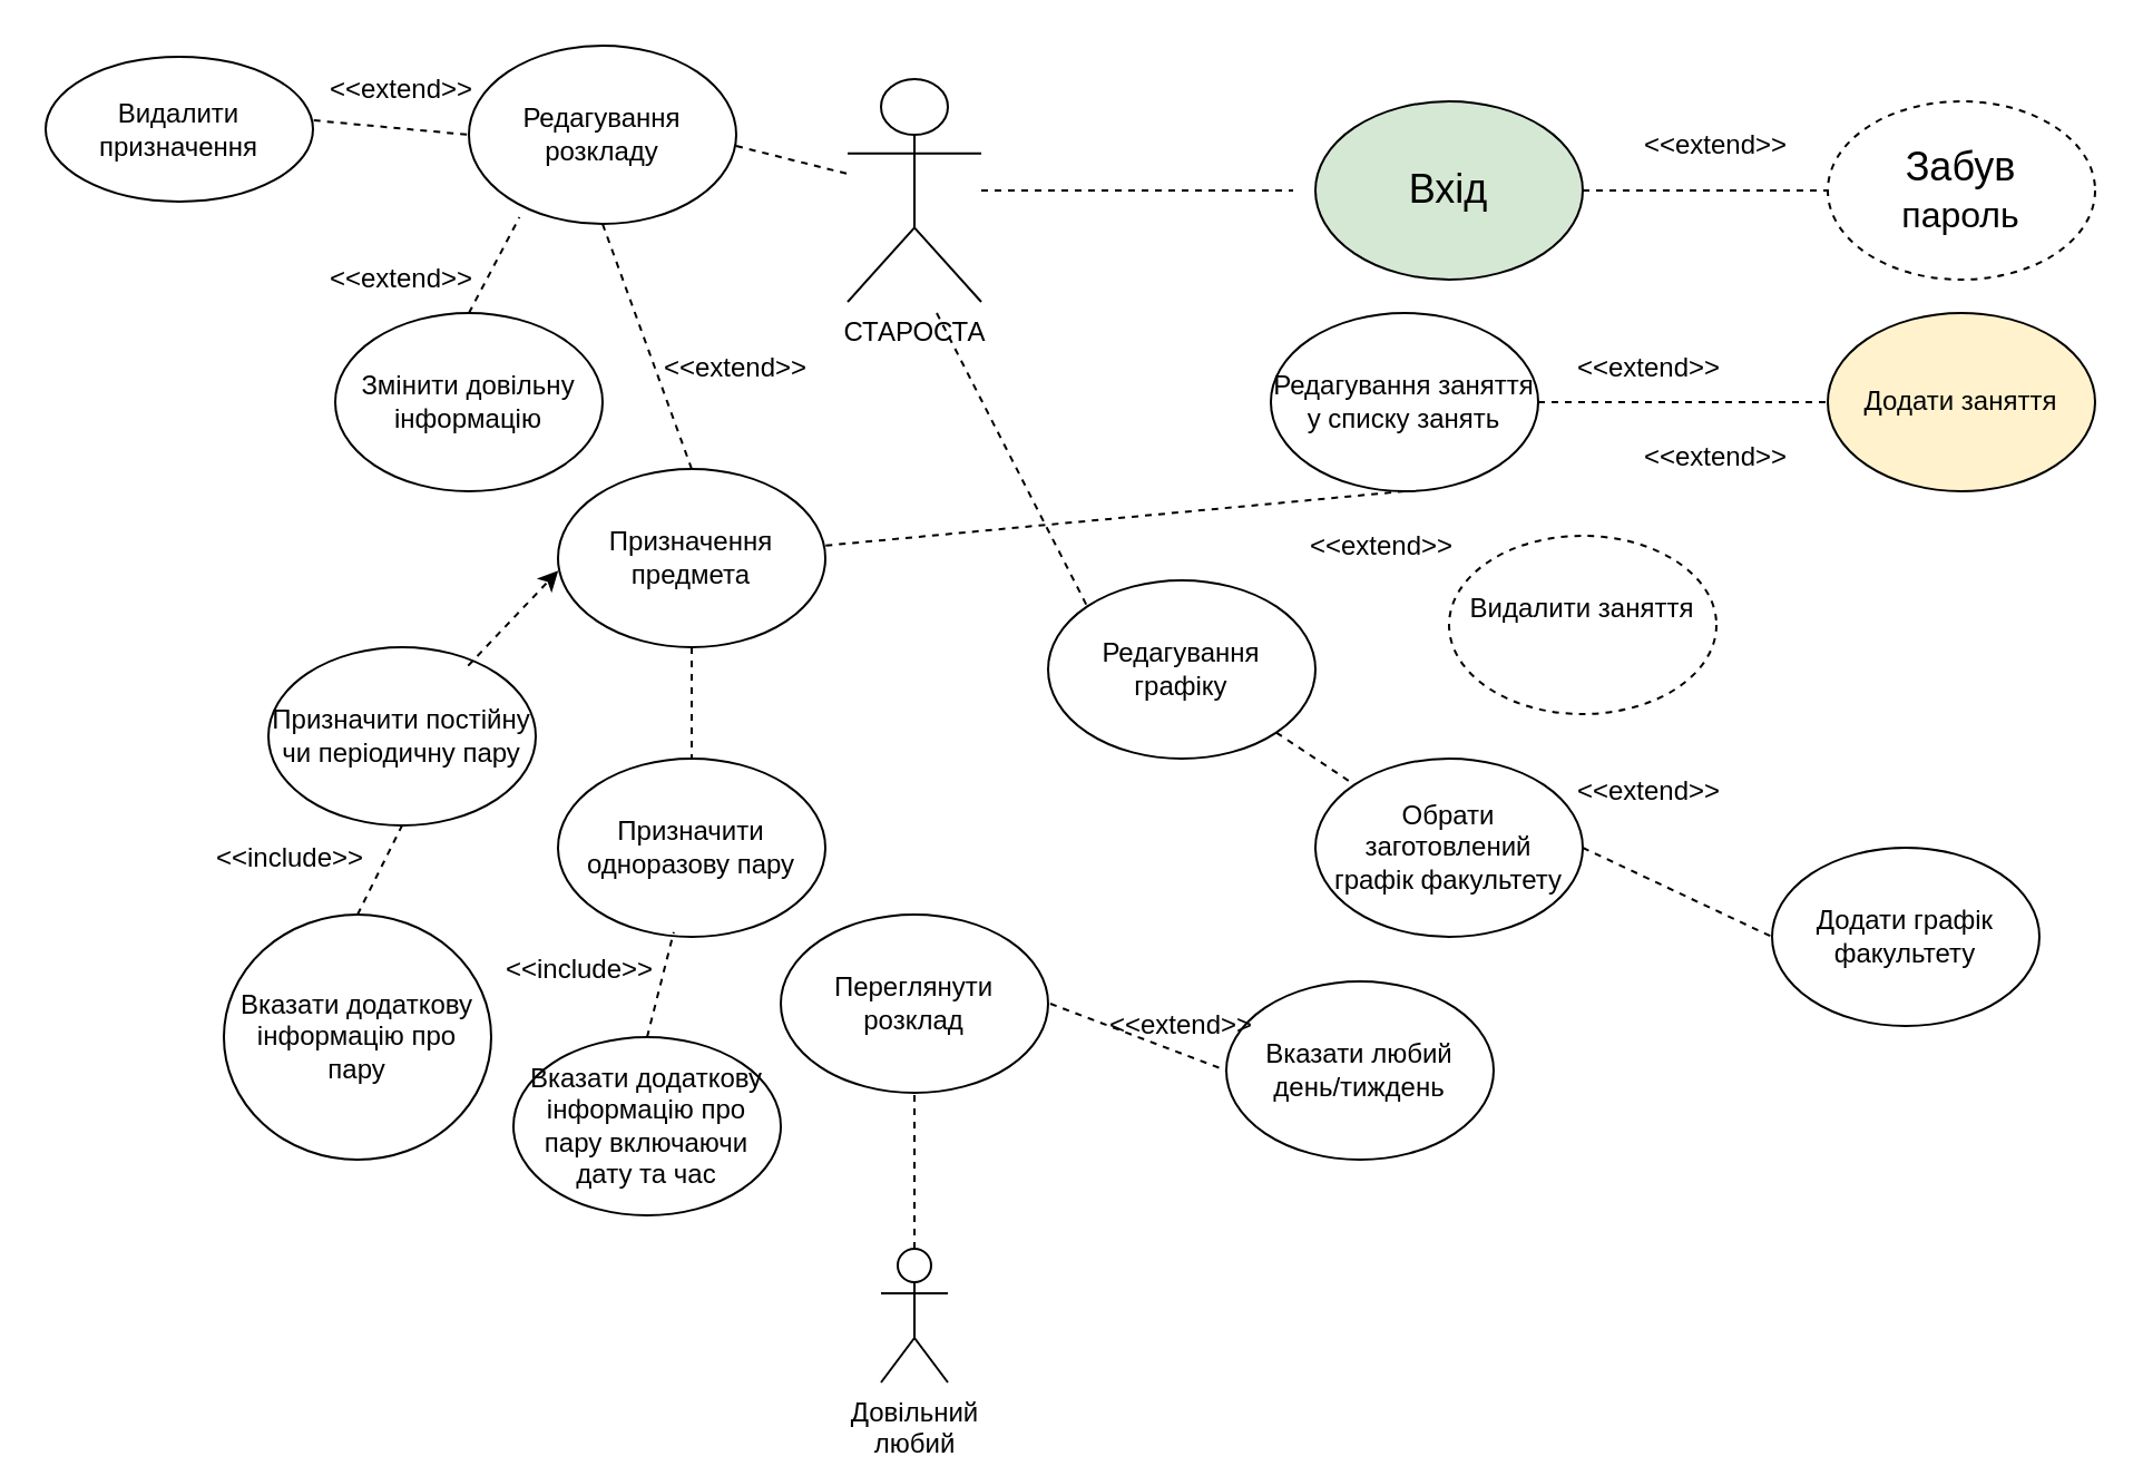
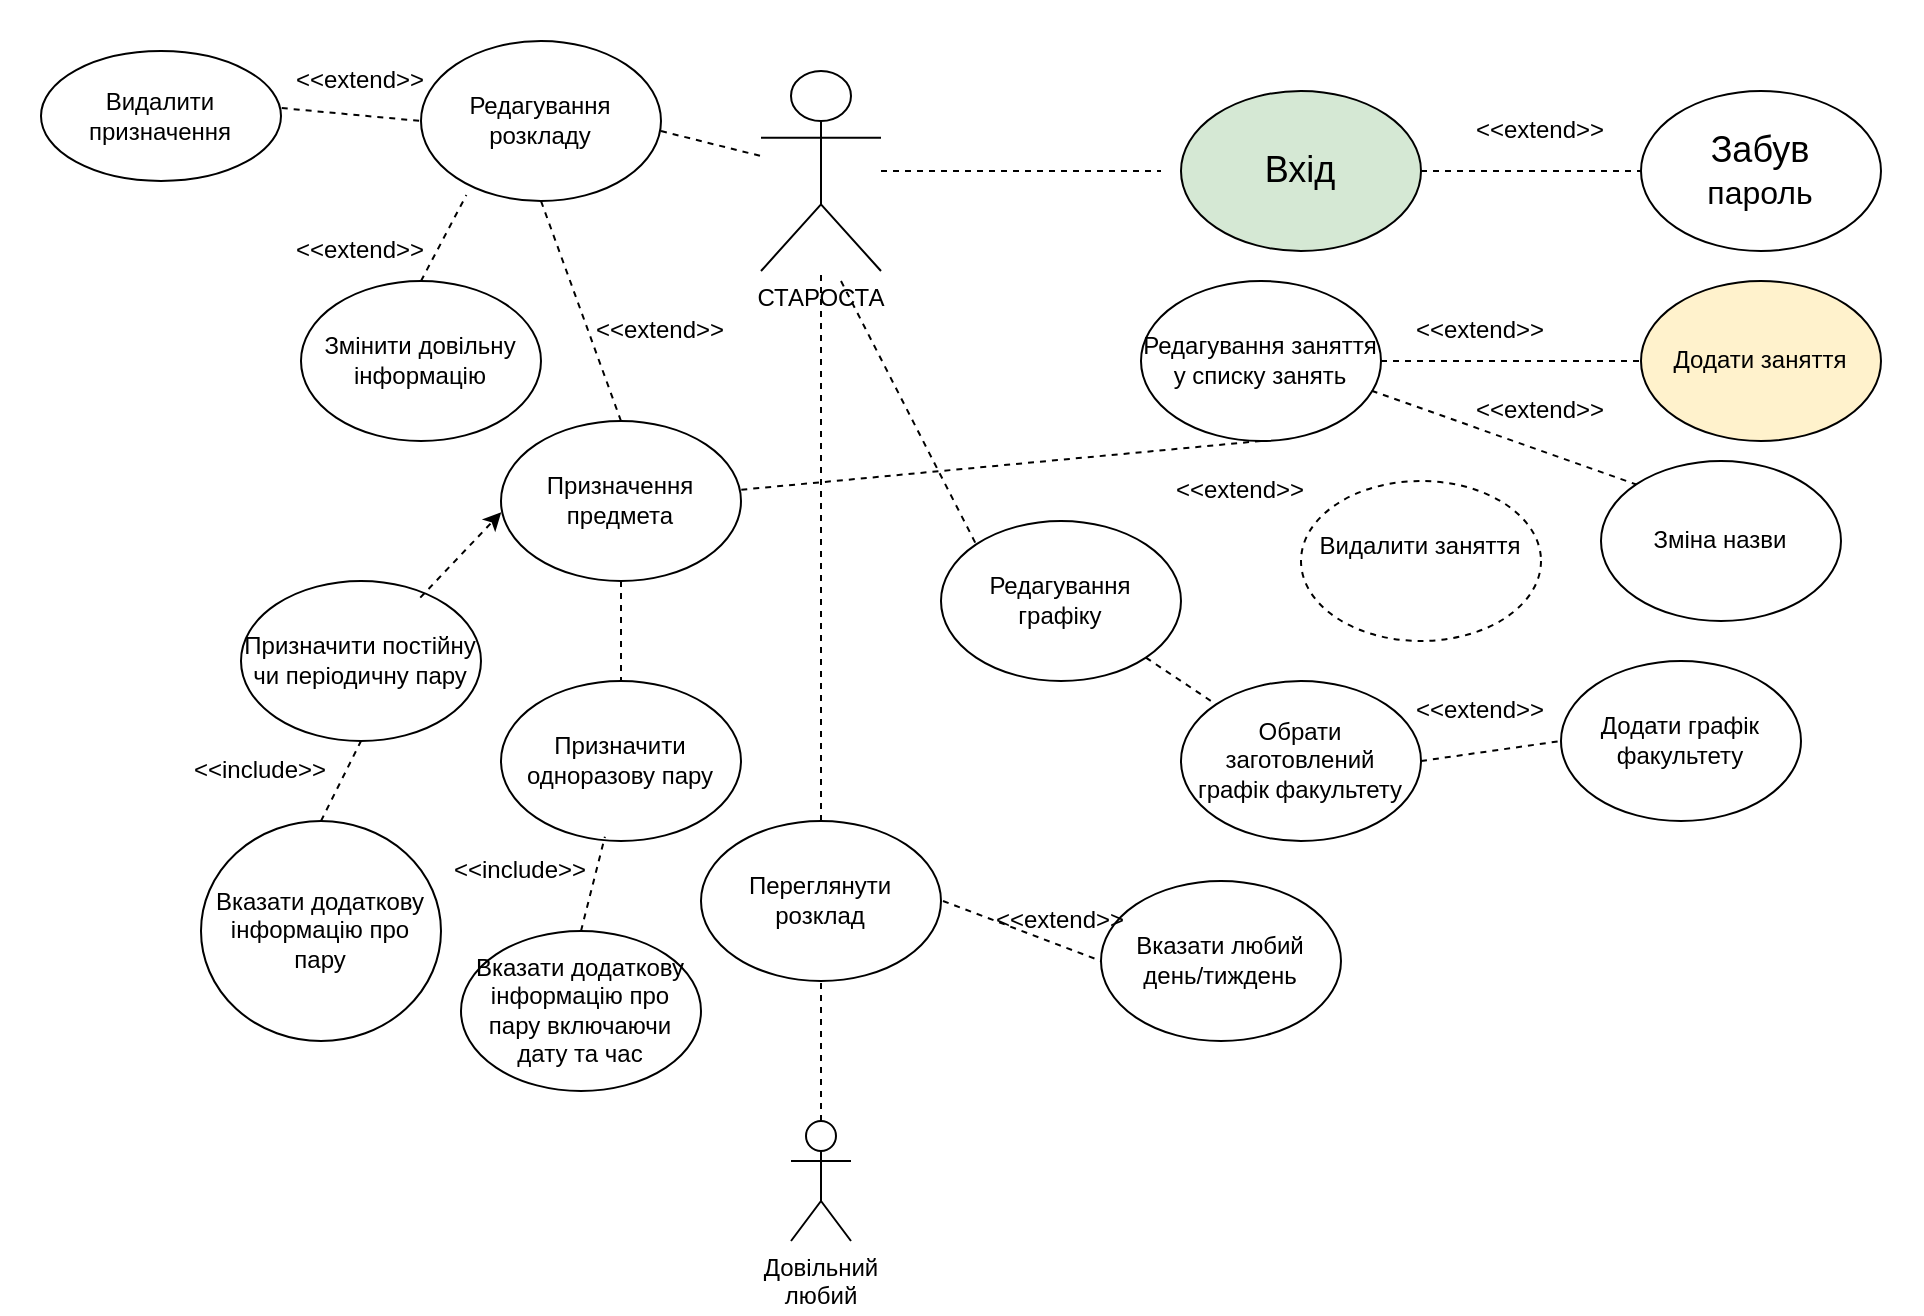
  <mxCell id="0" />
  <mxCell id="1" parent="0" />
  <mxCell id="2" value="СТАРОСТА" style="shape=umlActor;verticalLabelPosition=bottom;verticalAlign=top;html=1;outlineConnect=0;" vertex="1" parent="1"><mxGeometry x="380" y="35" width="60" height="100" as="geometry" /></mxCell>
  <mxCell id="3" value="" style="endArrow=none;dashed=1;html=1;rounded=0;" edge="1" parent="1" source="2"><mxGeometry width="50" height="50" relative="1" as="geometry"><mxPoint x="670" y="200" as="sourcePoint" /><mxPoint x="580" y="85" as="targetPoint" /></mxGeometry></mxCell>
  <mxCell id="4" value="&lt;font style=&quot;font-size: 18px;&quot;&gt;Вхід&lt;/font&gt;" style="ellipse;whiteSpace=wrap;html=1;fillColor=#d5e8d4;" vertex="1" parent="1"><mxGeometry x="590" y="45" width="120" height="80" as="geometry" /></mxCell>
  <mxCell id="5" value="" style="endArrow=none;dashed=1;html=1;rounded=0;" edge="1" parent="1" target="6"><mxGeometry width="50" height="50" relative="1" as="geometry"><mxPoint x="710" y="85" as="sourcePoint" /><mxPoint x="820" y="85" as="targetPoint" /></mxGeometry></mxCell>
- <mxCell id="6" value="&lt;div&gt;&lt;font style=&quot;font-size: 18px;&quot;&gt;Забув&lt;/font&gt;&lt;/div&gt;&lt;div&gt;&lt;font size=&quot;3&quot;&gt;пароль&lt;br&gt;&lt;/font&gt;&lt;/div&gt;" style="ellipse;whiteSpace=wrap;html=1;dashed=1;" vertex="1" parent="1"><mxGeometry x="820" y="45" width="120" height="80" as="geometry" /></mxCell>
+ <mxCell id="6" value="&lt;div&gt;&lt;font style=&quot;font-size: 18px;&quot;&gt;Забув&lt;/font&gt;&lt;/div&gt;&lt;div&gt;&lt;font size=&quot;3&quot;&gt;пароль&lt;br&gt;&lt;/font&gt;&lt;/div&gt;" style="ellipse;whiteSpace=wrap;html=1;" vertex="1" parent="1"><mxGeometry x="820" y="45" width="120" height="80" as="geometry" /></mxCell>
  <mxCell id="7" value="&amp;lt;&amp;lt;extend&amp;gt;&amp;gt;" style="text;html=1;align=center;verticalAlign=middle;whiteSpace=wrap;rounded=0;" vertex="1" parent="1"><mxGeometry x="740" y="50" width="60" height="30" as="geometry" /></mxCell>
  <mxCell id="8" value="&lt;div&gt;Додати заняття&lt;/div&gt;" style="ellipse;whiteSpace=wrap;html=1;fillColor=#fff2cc;" vertex="1" parent="1"><mxGeometry x="820" y="140" width="120" height="80" as="geometry" /></mxCell>
  <mxCell id="9" value="" style="endArrow=none;dashed=1;html=1;rounded=0;entryX=0;entryY=0;entryDx=0;entryDy=0;" edge="1" parent="1" target="26"><mxGeometry width="50" height="50" relative="1" as="geometry"><mxPoint x="420" y="140" as="sourcePoint" /><mxPoint x="480" y="370" as="targetPoint" /></mxGeometry></mxCell>
+ <mxCell id="10" value="" style="endArrow=none;dashed=1;html=1;rounded=0;exitX=0.5;exitY=0;exitDx=0;exitDy=0;" edge="1" parent="1" source="11" target="2"><mxGeometry width="50" height="50" relative="1" as="geometry"><mxPoint x="410" y="563.478" as="sourcePoint" /><mxPoint x="690" y="260" as="targetPoint" /></mxGeometry></mxCell>
  <mxCell id="11" value="&lt;div&gt;Переглянути&lt;/div&gt;&lt;div&gt;розклад&lt;br&gt;&lt;/div&gt;" style="ellipse;whiteSpace=wrap;html=1;" vertex="1" parent="1"><mxGeometry x="350" y="410" width="120" height="80" as="geometry" /></mxCell>
  <mxCell id="12" value="" style="endArrow=none;dashed=1;html=1;rounded=0;" edge="1" parent="1"><mxGeometry width="50" height="50" relative="1" as="geometry"><mxPoint x="471" y="450" as="sourcePoint" /><mxPoint x="550" y="480" as="targetPoint" /></mxGeometry></mxCell>
  <mxCell id="13" value="&lt;div&gt;Вказати любий&lt;/div&gt;&lt;div&gt;день/тиждень&lt;/div&gt;" style="ellipse;whiteSpace=wrap;html=1;" vertex="1" parent="1"><mxGeometry x="550" y="440" width="120" height="80" as="geometry" /></mxCell>
  <mxCell id="14" value="&amp;lt;&amp;lt;extend&amp;gt;&amp;gt;" style="text;html=1;align=center;verticalAlign=middle;whiteSpace=wrap;rounded=0;" vertex="1" parent="1"><mxGeometry x="300" y="150" width="60" height="30" as="geometry" /></mxCell>
  <mxCell id="15" value="&lt;div&gt;Довільний&lt;/div&gt;&lt;div&gt;любий&lt;br&gt;&lt;/div&gt;" style="shape=umlActor;verticalLabelPosition=bottom;verticalAlign=top;html=1;outlineConnect=0;" vertex="1" parent="1"><mxGeometry x="395" y="560" width="30" height="60" as="geometry" /></mxCell>
  <mxCell id="16" value="" style="endArrow=none;dashed=1;html=1;rounded=0;exitX=0.5;exitY=0;exitDx=0;exitDy=0;exitPerimeter=0;entryX=0.5;entryY=1;entryDx=0;entryDy=0;" edge="1" parent="1" source="15" target="11"><mxGeometry width="50" height="50" relative="1" as="geometry"><mxPoint x="530" y="570" as="sourcePoint" /><mxPoint x="570" y="530" as="targetPoint" /></mxGeometry></mxCell>
  <mxCell id="17" value="&lt;div&gt;Редагування заняття&lt;/div&gt;&lt;div&gt;у списку занять&lt;br&gt;&lt;/div&gt;" style="ellipse;whiteSpace=wrap;html=1;" vertex="1" parent="1"><mxGeometry x="570" y="140" width="120" height="80" as="geometry" /></mxCell>
  <mxCell id="18" value="" style="endArrow=none;dashed=1;html=1;rounded=0;entryX=0;entryY=0.5;entryDx=0;entryDy=0;exitX=1;exitY=0.5;exitDx=0;exitDy=0;" edge="1" parent="1" source="17" target="8"><mxGeometry width="50" height="50" relative="1" as="geometry"><mxPoint x="550" y="290" as="sourcePoint" /><mxPoint x="600" y="240" as="targetPoint" /></mxGeometry></mxCell>
  <mxCell id="19" value="&amp;lt;&amp;lt;extend&amp;gt;&amp;gt;" style="text;html=1;align=center;verticalAlign=middle;whiteSpace=wrap;rounded=0;" vertex="1" parent="1"><mxGeometry x="710" y="150" width="60" height="30" as="geometry" /></mxCell>
+ <mxCell id="20" value="&lt;div&gt;Зміна назви&lt;/div&gt;" style="ellipse;whiteSpace=wrap;html=1;" vertex="1" parent="1"><mxGeometry x="800" y="230" width="120" height="80" as="geometry" /></mxCell>
+ <mxCell id="21" value="" style="endArrow=none;dashed=1;html=1;rounded=0;exitX=0.961;exitY=0.686;exitDx=0;exitDy=0;exitPerimeter=0;entryX=0;entryY=0;entryDx=0;entryDy=0;" edge="1" parent="1" source="17" target="20"><mxGeometry width="50" height="50" relative="1" as="geometry"><mxPoint x="690" y="230" as="sourcePoint" /><mxPoint x="870" y="210" as="targetPoint" /></mxGeometry></mxCell>
  <mxCell id="22" value="Видалити заняття&lt;div&gt;&lt;br&gt;&lt;/div&gt;" style="ellipse;whiteSpace=wrap;html=1;dashed=1;" vertex="1" parent="1"><mxGeometry x="650" y="240" width="120" height="80" as="geometry" /></mxCell>
  <mxCell id="23" value="" style="endArrow=none;dashed=1;html=1;rounded=0;exitX=0.5;exitY=1;exitDx=0;exitDy=0;" edge="1" parent="1" source="17" target="34"><mxGeometry width="50" height="50" relative="1" as="geometry"><mxPoint x="700" y="190" as="sourcePoint" /><mxPoint x="830" y="190" as="targetPoint" /></mxGeometry></mxCell>
  <mxCell id="24" value="&amp;lt;&amp;lt;extend&amp;gt;&amp;gt;" style="text;html=1;align=center;verticalAlign=middle;whiteSpace=wrap;rounded=0;" vertex="1" parent="1"><mxGeometry x="740" y="190" width="60" height="30" as="geometry" /></mxCell>
  <mxCell id="25" value="&amp;lt;&amp;lt;extend&amp;gt;&amp;gt;" style="text;html=1;align=center;verticalAlign=middle;whiteSpace=wrap;rounded=0;" vertex="1" parent="1"><mxGeometry x="590" y="230" width="60" height="30" as="geometry" /></mxCell>
  <mxCell id="26" value="&lt;div&gt;Редагування&lt;/div&gt;&lt;div&gt;графіку&lt;/div&gt;" style="ellipse;whiteSpace=wrap;html=1;" vertex="1" parent="1"><mxGeometry x="470" y="260" width="120" height="80" as="geometry" /></mxCell>
- <mxCell id="27" value="Додати графік факультету" style="ellipse;whiteSpace=wrap;html=1;" vertex="1" parent="1"><mxGeometry x="795" y="380" width="120" height="80" as="geometry" /></mxCell>
+ <mxCell id="27" value="Додати графік факультету" style="ellipse;whiteSpace=wrap;html=1;" vertex="1" parent="1"><mxGeometry x="780" y="330" width="120" height="80" as="geometry" /></mxCell>
  <mxCell id="28" value="" style="endArrow=none;dashed=1;html=1;rounded=0;exitX=1;exitY=1;exitDx=0;exitDy=0;entryX=0;entryY=0;entryDx=0;entryDy=0;" edge="1" parent="1" source="26" target="29"><mxGeometry width="50" height="50" relative="1" as="geometry"><mxPoint x="880" y="460" as="sourcePoint" /><mxPoint x="930" y="410" as="targetPoint" /></mxGeometry></mxCell>
  <mxCell id="29" value="&lt;div&gt;Обрати заготовлений&lt;/div&gt;&lt;div&gt;графік факультету&lt;br&gt;&lt;/div&gt;" style="ellipse;whiteSpace=wrap;html=1;" vertex="1" parent="1"><mxGeometry x="590" y="340" width="120" height="80" as="geometry" /></mxCell>
  <mxCell id="30" value="" style="endArrow=none;dashed=1;html=1;rounded=0;entryX=0;entryY=0.5;entryDx=0;entryDy=0;" edge="1" parent="1" target="27"><mxGeometry width="50" height="50" relative="1" as="geometry"><mxPoint x="710" y="380" as="sourcePoint" /><mxPoint x="760" y="330" as="targetPoint" /></mxGeometry></mxCell>
  <mxCell id="31" value="&amp;lt;&amp;lt;extend&amp;gt;&amp;gt;" style="text;html=1;align=center;verticalAlign=middle;whiteSpace=wrap;rounded=0;" vertex="1" parent="1"><mxGeometry x="710" y="340" width="60" height="30" as="geometry" /></mxCell>
  <mxCell id="32" value="&lt;div&gt;Редагування&lt;/div&gt;&lt;div&gt;розкладу&lt;/div&gt;" style="ellipse;whiteSpace=wrap;html=1;" vertex="1" parent="1"><mxGeometry x="210" y="20" width="120" height="80" as="geometry" /></mxCell>
  <mxCell id="33" value="" style="endArrow=none;dashed=1;html=1;rounded=0;exitX=1;exitY=0.563;exitDx=0;exitDy=0;exitPerimeter=0;" edge="1" parent="1" source="32" target="2"><mxGeometry width="50" height="50" relative="1" as="geometry"><mxPoint x="150" y="150" as="sourcePoint" /><mxPoint x="200" y="100" as="targetPoint" /></mxGeometry></mxCell>
  <mxCell id="34" value="&lt;div&gt;Призначення&lt;/div&gt;&lt;div&gt;предмета&lt;br&gt;&lt;/div&gt;" style="ellipse;whiteSpace=wrap;html=1;" vertex="1" parent="1"><mxGeometry x="250" y="210" width="120" height="80" as="geometry" /></mxCell>
  <mxCell id="35" value="" style="endArrow=none;dashed=1;html=1;rounded=0;exitX=0.5;exitY=0;exitDx=0;exitDy=0;entryX=0.5;entryY=1;entryDx=0;entryDy=0;" edge="1" parent="1" source="34" target="32"><mxGeometry width="50" height="50" relative="1" as="geometry"><mxPoint x="0" y="130" as="sourcePoint" /><mxPoint x="50" y="80" as="targetPoint" /></mxGeometry></mxCell>
  <mxCell id="36" value="&lt;div&gt;Призначити постійну&lt;/div&gt;&lt;div&gt;чи періодичну пару&lt;br&gt;&lt;/div&gt;" style="ellipse;whiteSpace=wrap;html=1;" vertex="1" parent="1"><mxGeometry x="120" y="290" width="120" height="80" as="geometry" /></mxCell>
  <mxCell id="37" value="" style="endArrow=classic;dashed=1;html=1;rounded=0;exitX=0.747;exitY=0.104;exitDx=0;exitDy=0;entryX=0.001;entryY=0.571;entryDx=0;entryDy=0;entryPerimeter=0;exitPerimeter=0;" edge="1" parent="1" source="36" target="34"><mxGeometry width="50" height="50" relative="1" as="geometry"><mxPoint x="-180" y="100" as="sourcePoint" /><mxPoint x="-130" y="50" as="targetPoint" /></mxGeometry></mxCell>
  <mxCell id="38" value="Вказати додаткову інформацію про пару" style="ellipse;whiteSpace=wrap;html=1;" vertex="1" parent="1"><mxGeometry x="100" y="410" width="120" height="110" as="geometry" /></mxCell>
  <mxCell id="39" value="" style="endArrow=none;dashed=1;html=1;rounded=0;entryX=0.5;entryY=1;entryDx=0;entryDy=0;exitX=0.5;exitY=0;exitDx=0;exitDy=0;" edge="1" parent="1" source="38" target="36"><mxGeometry width="50" height="50" relative="1" as="geometry"><mxPoint x="130" y="386" as="sourcePoint" /><mxPoint x="180" y="336" as="targetPoint" /></mxGeometry></mxCell>
  <mxCell id="40" value="&amp;lt;&amp;lt;include&amp;gt;&amp;gt;" style="text;html=1;align=center;verticalAlign=middle;whiteSpace=wrap;rounded=0;" vertex="1" parent="1"><mxGeometry x="100" y="370" width="60" height="30" as="geometry" /></mxCell>
  <mxCell id="41" value="" style="endArrow=none;dashed=1;html=1;rounded=0;exitX=0.5;exitY=1;exitDx=0;exitDy=0;entryX=0.5;entryY=0;entryDx=0;entryDy=0;" edge="1" parent="1" source="34" target="42"><mxGeometry width="50" height="50" relative="1" as="geometry"><mxPoint x="-30" y="120" as="sourcePoint" /><mxPoint x="0" y="130" as="targetPoint" /></mxGeometry></mxCell>
  <mxCell id="42" value="&lt;div&gt;Призначити одноразову пару&lt;/div&gt;" style="ellipse;whiteSpace=wrap;html=1;" vertex="1" parent="1"><mxGeometry x="250" y="340" width="120" height="80" as="geometry" /></mxCell>
  <mxCell id="43" value="Видалити призначення" style="ellipse;whiteSpace=wrap;html=1;" vertex="1" parent="1"><mxGeometry x="20" y="25" width="120" height="65" as="geometry" /></mxCell>
  <mxCell id="44" value="Змінити довільну інформацію" style="ellipse;whiteSpace=wrap;html=1;" vertex="1" parent="1"><mxGeometry x="150" y="140" width="120" height="80" as="geometry" /></mxCell>
  <mxCell id="45" value="" style="endArrow=none;dashed=1;html=1;rounded=0;exitX=1.003;exitY=0.439;exitDx=0;exitDy=0;entryX=0;entryY=0.5;entryDx=0;entryDy=0;exitPerimeter=0;" edge="1" parent="1" source="43" target="32"><mxGeometry width="50" height="50" relative="1" as="geometry"><mxPoint x="-1" y="50" as="sourcePoint" /><mxPoint x="230" y="95" as="targetPoint" /></mxGeometry></mxCell>
  <mxCell id="46" value="" style="endArrow=none;dashed=1;html=1;rounded=0;exitX=0.5;exitY=0;exitDx=0;exitDy=0;entryX=0.189;entryY=0.963;entryDx=0;entryDy=0;entryPerimeter=0;" edge="1" parent="1" source="44" target="32"><mxGeometry width="50" height="50" relative="1" as="geometry"><mxPoint x="9" y="60" as="sourcePoint" /><mxPoint x="240" y="105" as="targetPoint" /></mxGeometry></mxCell>
  <mxCell id="47" value="Вказати додаткову інформацію про пару включаючи дату та час" style="ellipse;whiteSpace=wrap;html=1;" vertex="1" parent="1"><mxGeometry x="230" y="465" width="120" height="80" as="geometry" /></mxCell>
  <mxCell id="48" value="" style="endArrow=none;dashed=1;html=1;rounded=0;entryX=0.433;entryY=0.973;entryDx=0;entryDy=0;entryPerimeter=0;exitX=0.5;exitY=0;exitDx=0;exitDy=0;" edge="1" parent="1" source="47" target="42"><mxGeometry width="50" height="50" relative="1" as="geometry"><mxPoint x="190" y="400" as="sourcePoint" /><mxPoint x="240" y="350" as="targetPoint" /></mxGeometry></mxCell>
  <mxCell id="49" value="&amp;lt;&amp;lt;include&amp;gt;&amp;gt;" style="text;html=1;align=center;verticalAlign=middle;whiteSpace=wrap;rounded=0;" vertex="1" parent="1"><mxGeometry x="230" y="420" width="60" height="30" as="geometry" /></mxCell>
  <mxCell id="50" value="&amp;lt;&amp;lt;extend&amp;gt;&amp;gt;" style="text;html=1;align=center;verticalAlign=middle;whiteSpace=wrap;rounded=0;" vertex="1" parent="1"><mxGeometry x="500" y="445" width="60" height="30" as="geometry" /></mxCell>
  <mxCell id="51" value="&amp;lt;&amp;lt;extend&amp;gt;&amp;gt;" style="text;html=1;align=center;verticalAlign=middle;whiteSpace=wrap;rounded=0;" vertex="1" parent="1"><mxGeometry x="150" y="110" width="60" height="30" as="geometry" /></mxCell>
  <mxCell id="52" value="&amp;lt;&amp;lt;extend&amp;gt;&amp;gt;" style="text;html=1;align=center;verticalAlign=middle;whiteSpace=wrap;rounded=0;" vertex="1" parent="1"><mxGeometry x="150" y="25" width="60" height="30" as="geometry" /></mxCell>
